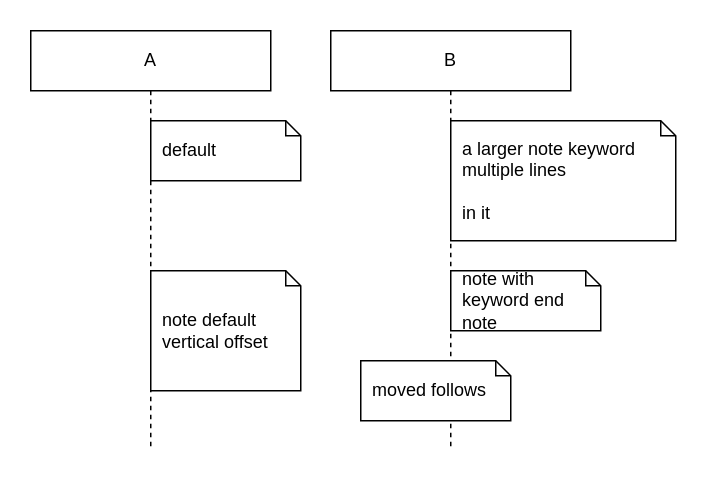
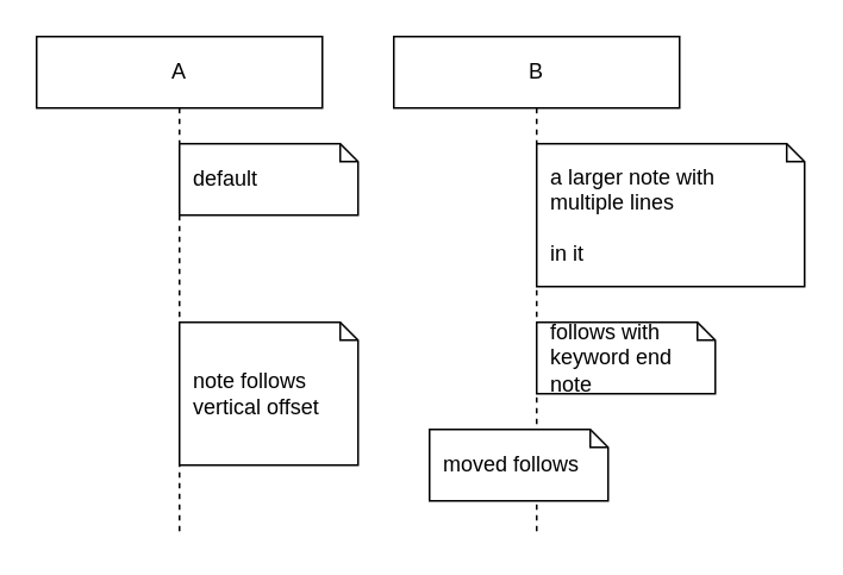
  <mxCell id="0" />
  <mxCell id="1" parent="0" />
  <mxCell id="2" value="A" parent="1" style="shape=umlLifeline;perimeter=lifelinePerimeter;whiteSpace=wrap;html=1;container=1;dropTarget=0;collapsible=0;recursiveResize=0;outlineConnect=0;portConstraint=eastwest;newEdgeStyle={&quot;curved&quot;:0,&quot;rounded&quot;:0};size=40;" vertex="1"><mxGeometry x="20" y="20" width="160" height="280" as="geometry" /></mxCell>
  <mxCell id="3" value="B" parent="1" style="shape=umlLifeline;perimeter=lifelinePerimeter;whiteSpace=wrap;html=1;container=1;dropTarget=0;collapsible=0;recursiveResize=0;outlineConnect=0;portConstraint=eastwest;newEdgeStyle={&quot;curved&quot;:0,&quot;rounded&quot;:0};size=40;" vertex="1"><mxGeometry x="220" y="20" width="160" height="280" as="geometry" /></mxCell>
  <mxCell id="4" value="default" parent="1" style="shape=note;whiteSpace=wrap;html=1;backgroundOutline=1;size=10;align=left;spacing=8;" vertex="1"><mxGeometry x="100" y="80" width="100" height="40" as="geometry" /></mxCell>
- <mxCell id="5" value="a larger note keyword&lt;br/&gt;multiple lines&lt;br/&gt;&lt;br/&gt;in it" parent="1" style="shape=note;whiteSpace=wrap;html=1;backgroundOutline=1;size=10;align=left;spacing=8;" vertex="1"><mxGeometry x="300" y="80" width="150" height="80" as="geometry" /></mxCell>
- <mxCell id="6" value="note default vertical offset" parent="1" style="shape=note;whiteSpace=wrap;html=1;backgroundOutline=1;size=10;align=left;spacing=8;" vertex="1"><mxGeometry x="100" y="180" width="100" height="80" as="geometry" /></mxCell>
- <mxCell id="7" value="note with keyword end note" parent="1" style="shape=note;whiteSpace=wrap;html=1;backgroundOutline=1;size=10;align=left;spacing=8;" vertex="1"><mxGeometry x="300" y="180" width="100" height="40" as="geometry" /></mxCell>
+ <mxCell id="5" value="a larger note with&lt;br/&gt;multiple lines&lt;br/&gt;&lt;br/&gt;in it" parent="1" style="shape=note;whiteSpace=wrap;html=1;backgroundOutline=1;size=10;align=left;spacing=8;" vertex="1"><mxGeometry x="300" y="80" width="150" height="80" as="geometry" /></mxCell>
+ <mxCell id="6" value="note follows vertical offset" parent="1" style="shape=note;whiteSpace=wrap;html=1;backgroundOutline=1;size=10;align=left;spacing=8;" vertex="1"><mxGeometry x="100" y="180" width="100" height="80" as="geometry" /></mxCell>
+ <mxCell id="7" value="follows with keyword end note" parent="1" style="shape=note;whiteSpace=wrap;html=1;backgroundOutline=1;size=10;align=left;spacing=8;" vertex="1"><mxGeometry x="300" y="180" width="100" height="40" as="geometry" /></mxCell>
  <mxCell id="8" value="moved follows" parent="1" style="shape=note;whiteSpace=wrap;html=1;backgroundOutline=1;size=10;align=left;spacing=8;" vertex="1"><mxGeometry x="240" y="240" width="100" height="40" as="geometry" /></mxCell>
